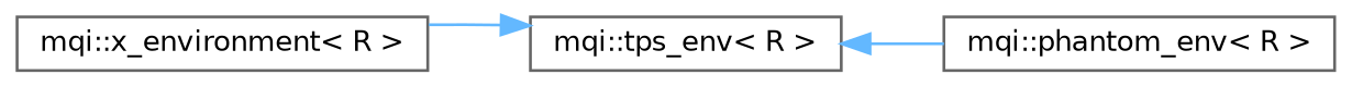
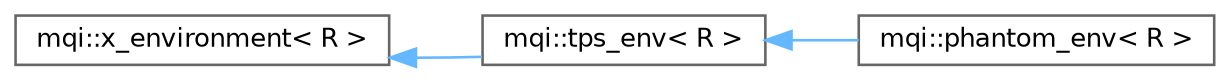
  digraph {
    rankdir=LR
    node [color=grey40 fillcolor=white fontname=Helvetica fontsize=10 shape=box style=filled]
    edge [color=steelblue1 dir=back fontname=Helvetica fontsize=10 labelfontname=Helvetica labelfontsize=10 style=solid]
    n1 [height=0.2 label="mqi::x_environment\< R \>" width=0.4]
    n2 [height=0.2 label="mqi::tps_env\< R \>" width=0.4]
    n3 [height=0.2 label="mqi::phantom_env\< R \>" width=0.4]
-   n2 -> n1
+   n1 -> n2
    n2 -> n3
  }
